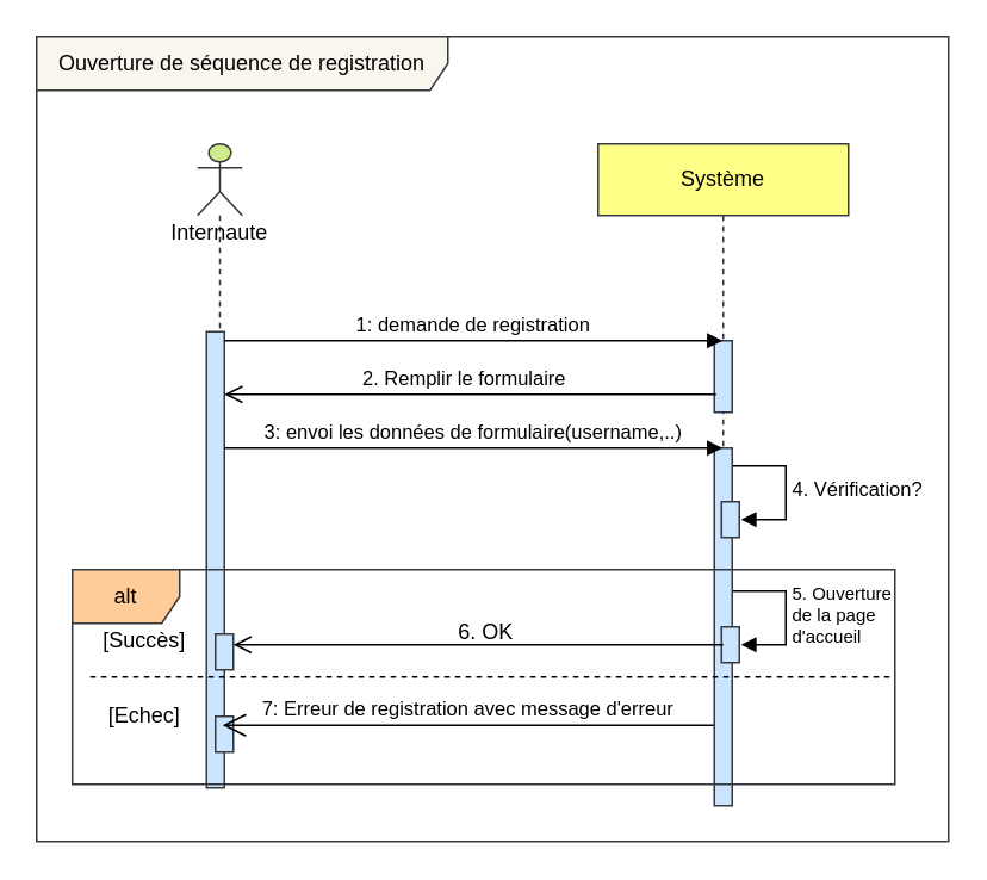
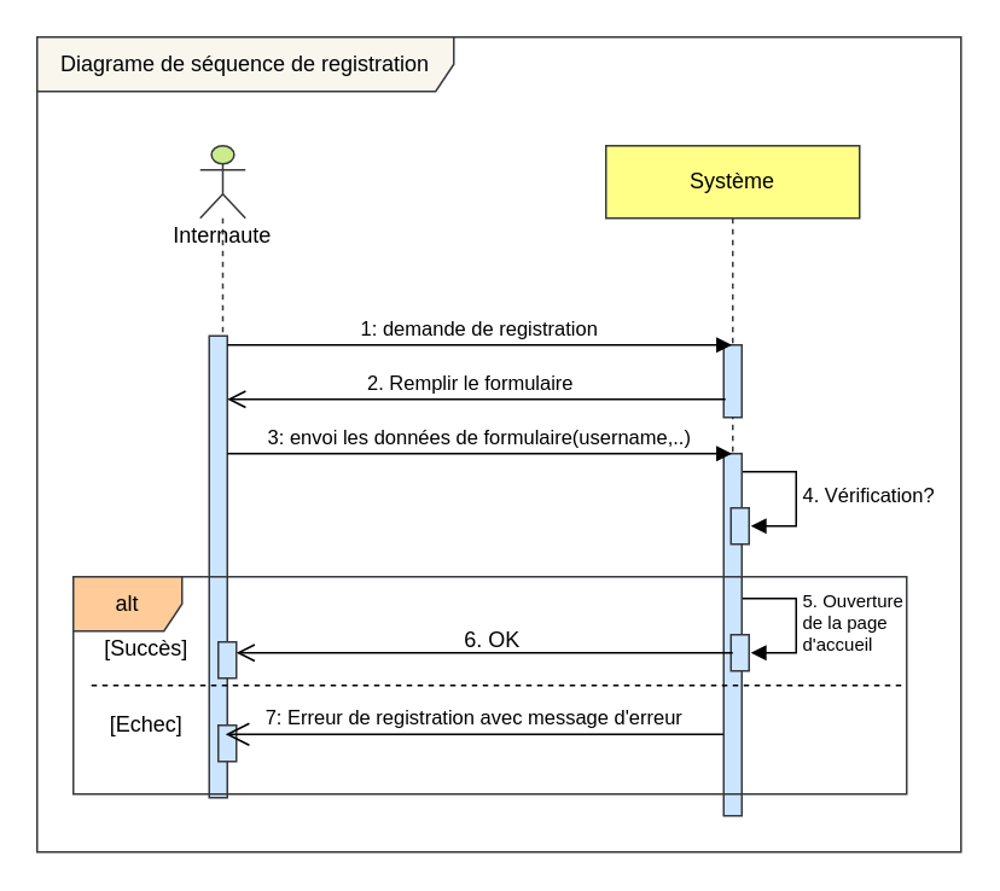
  <mxCell id="0" />
  <mxCell id="1" parent="0" />
  <mxCell id="2" value="Internaute" style="shape=umlLifeline;participant=umlActor;perimeter=lifelinePerimeter;whiteSpace=wrap;html=1;container=1;collapsible=0;recursiveResize=0;verticalAlign=top;spacingTop=36;outlineConnect=0;fillColor=#cdeb8b;strokeColor=#36393d;" parent="1" vertex="1"><mxGeometry x="110" y="80" width="25" height="360" as="geometry" /></mxCell>
  <mxCell id="3" value="" style="html=1;points=[[0,0,0,0,5],[0,1,0,0,-5],[1,0,0,0,5],[1,1,0,0,-5]];perimeter=orthogonalPerimeter;outlineConnect=0;targetShapes=umlLifeline;portConstraint=eastwest;newEdgeStyle={&quot;curved&quot;:0,&quot;rounded&quot;:0};fillColor=#cce5ff;strokeColor=#36393d;" parent="2" vertex="1"><mxGeometry x="5" y="105" width="10" height="255" as="geometry" /></mxCell>
  <mxCell id="4" value="" style="html=1;points=[[0,0,0,0,5],[0,1,0,0,-5],[1,0,0,0,5],[1,1,0,0,-5]];perimeter=orthogonalPerimeter;outlineConnect=0;targetShapes=umlLifeline;portConstraint=eastwest;newEdgeStyle={&quot;curved&quot;:0,&quot;rounded&quot;:0};fillColor=#cce5ff;strokeColor=#36393d;" parent="2" vertex="1"><mxGeometry x="10" y="320" width="10" height="20" as="geometry" /></mxCell>
  <mxCell id="5" value="Système" style="shape=umlLifeline;perimeter=lifelinePerimeter;whiteSpace=wrap;html=1;container=1;collapsible=0;recursiveResize=0;outlineConnect=0;fillColor=#ffff88;strokeColor=#36393d;" parent="1" vertex="1"><mxGeometry x="334" y="80" width="140" height="370" as="geometry" /></mxCell>
  <mxCell id="6" value="" style="html=1;points=[[0,0,0,0,5],[0,1,0,0,-5],[1,0,0,0,5],[1,1,0,0,-5]];perimeter=orthogonalPerimeter;outlineConnect=0;targetShapes=umlLifeline;portConstraint=eastwest;newEdgeStyle={&quot;curved&quot;:0,&quot;rounded&quot;:0};fillColor=#cce5ff;strokeColor=#36393d;" parent="5" vertex="1"><mxGeometry x="65" y="110" width="10" height="40" as="geometry" /></mxCell>
  <mxCell id="7" value="7: Erreur de registration avec message d'erreur" style="html=1;verticalAlign=bottom;endArrow=open;endSize=11;startSize=0;jumpSize=14;" parent="5" edge="1"><mxGeometry relative="1" as="geometry"><mxPoint x="65" y="325" as="sourcePoint" /><mxPoint x="-210" y="325" as="targetPoint" /><Array as="points"><mxPoint x="-95" y="325" /></Array></mxGeometry></mxCell>
  <mxCell id="8" value="&lt;div style=&quot;font-size: 10px;&quot;&gt;&lt;font style=&quot;font-size: 10px;&quot;&gt;5. Ouverture&amp;nbsp;&lt;/font&gt;&lt;/div&gt;&lt;div style=&quot;font-size: 10px;&quot;&gt;&lt;font style=&quot;font-size: 10px;&quot;&gt;de la page&amp;nbsp;&lt;/font&gt;&lt;/div&gt;&lt;div style=&quot;font-size: 10px;&quot;&gt;&lt;font style=&quot;font-size: 10px;&quot;&gt;d'accueil&lt;/font&gt;&lt;/div&gt;" style="html=1;align=left;spacingLeft=2;endArrow=block;rounded=0;edgeStyle=orthogonalEdgeStyle;curved=0;rounded=0;" parent="5" edge="1"><mxGeometry relative="1" as="geometry"><mxPoint x="75" y="250" as="sourcePoint" /><Array as="points"><mxPoint x="105" y="280" /></Array><mxPoint x="80" y="280" as="targetPoint" /></mxGeometry></mxCell>
  <mxCell id="9" value="" style="html=1;verticalAlign=bottom;endArrow=open;endSize=8;" parent="5" target="3" edge="1"><mxGeometry relative="1" as="geometry"><mxPoint x="66" y="140" as="sourcePoint" /><mxPoint x="-204" y="140" as="targetPoint" /><Array as="points"><mxPoint x="-89.5" y="140" /></Array></mxGeometry></mxCell>
  <mxCell id="10" value="2. Remplir le formulaire" style="edgeLabel;html=1;align=center;verticalAlign=middle;resizable=0;points=[];" parent="9" vertex="1" connectable="0"><mxGeometry x="0.307" relative="1" as="geometry"><mxPoint x="38" y="-10" as="offset" /></mxGeometry></mxCell>
  <mxCell id="11" value="4. Vérification?" style="html=1;align=left;spacingLeft=2;endArrow=block;rounded=0;edgeStyle=orthogonalEdgeStyle;curved=0;rounded=0;" parent="5" edge="1"><mxGeometry relative="1" as="geometry"><mxPoint x="75" y="180" as="sourcePoint" /><Array as="points"><mxPoint x="105" y="210" /></Array><mxPoint x="80" y="210" as="targetPoint" /></mxGeometry></mxCell>
  <mxCell id="12" value="" style="html=1;points=[[0,0,0,0,5],[0,1,0,0,-5],[1,0,0,0,5],[1,1,0,0,-5]];perimeter=orthogonalPerimeter;outlineConnect=0;targetShapes=umlLifeline;portConstraint=eastwest;newEdgeStyle={&quot;curved&quot;:0,&quot;rounded&quot;:0};fillColor=#cce5ff;strokeColor=#36393d;" parent="5" vertex="1"><mxGeometry x="65" y="170" width="10" height="200" as="geometry" /></mxCell>
  <mxCell id="13" value="" style="html=1;points=[[0,0,0,0,5],[0,1,0,0,-5],[1,0,0,0,5],[1,1,0,0,-5]];perimeter=orthogonalPerimeter;outlineConnect=0;targetShapes=umlLifeline;portConstraint=eastwest;newEdgeStyle={&quot;curved&quot;:0,&quot;rounded&quot;:0};fillColor=#cce5ff;strokeColor=#36393d;" parent="5" vertex="1"><mxGeometry x="69" y="200" width="10" height="20" as="geometry" /></mxCell>
  <mxCell id="14" value="" style="html=1;points=[[0,0,0,0,5],[0,1,0,0,-5],[1,0,0,0,5],[1,1,0,0,-5]];perimeter=orthogonalPerimeter;outlineConnect=0;targetShapes=umlLifeline;portConstraint=eastwest;newEdgeStyle={&quot;curved&quot;:0,&quot;rounded&quot;:0};fillColor=#cce5ff;strokeColor=#36393d;" parent="5" vertex="1"><mxGeometry x="69" y="270" width="10" height="20" as="geometry" /></mxCell>
  <mxCell id="15" value="[Succès]" style="text;html=1;align=center;verticalAlign=middle;resizable=0;points=[];autosize=1;strokeColor=none;" parent="1" vertex="1"><mxGeometry x="50" y="348" width="60" height="20" as="geometry" /></mxCell>
  <mxCell id="16" value="[Echec]" style="text;html=1;align=center;verticalAlign=middle;resizable=0;points=[];autosize=1;strokeColor=none;" parent="1" vertex="1"><mxGeometry x="50" y="390" width="60" height="20" as="geometry" /></mxCell>
  <mxCell id="17" value="" style="line;strokeWidth=1;fillColor=none;align=left;verticalAlign=middle;spacingTop=-1;spacingLeft=3;spacingRight=3;rotatable=0;labelPosition=right;points=[];portConstraint=eastwest;strokeColor=inherit;dashed=1;" parent="1" vertex="1"><mxGeometry x="50" y="374" width="450" height="8" as="geometry" /></mxCell>
  <mxCell id="18" value="alt" style="shape=umlFrame;whiteSpace=wrap;html=1;fillColor=#ffcc99;strokeColor=#36393d;" parent="1" vertex="1"><mxGeometry x="40" y="318" width="460" height="120" as="geometry" /></mxCell>
  <mxCell id="19" value="1: demande de registration" style="html=1;verticalAlign=bottom;endArrow=block;" parent="1" edge="1"><mxGeometry x="-0.002" width="80" relative="1" as="geometry"><mxPoint x="125" y="190" as="sourcePoint" /><mxPoint x="403.5" y="190" as="targetPoint" /><Array as="points"><mxPoint x="240" y="190" /></Array><mxPoint as="offset" /></mxGeometry></mxCell>
  <mxCell id="20" value="3: envoi les données de formulaire(username,..)" style="html=1;verticalAlign=bottom;endArrow=block;" parent="1" edge="1"><mxGeometry width="80" relative="1" as="geometry"><mxPoint x="125" y="250" as="sourcePoint" /><mxPoint x="403.5" y="250" as="targetPoint" /><Array as="points"><mxPoint x="240" y="250" /></Array></mxGeometry></mxCell>
  <mxCell id="21" value="" style="html=1;points=[[0,0,0,0,5],[0,1,0,0,-5],[1,0,0,0,5],[1,1,0,0,-5]];perimeter=orthogonalPerimeter;outlineConnect=0;targetShapes=umlLifeline;portConstraint=eastwest;newEdgeStyle={&quot;curved&quot;:0,&quot;rounded&quot;:0};fillColor=#cce5ff;strokeColor=#36393d;" parent="1" vertex="1"><mxGeometry x="120" y="354" width="10" height="20" as="geometry" /></mxCell>
  <mxCell id="22" value="" style="html=1;verticalAlign=bottom;endArrow=open;endSize=8;" parent="1" edge="1"><mxGeometry relative="1" as="geometry"><mxPoint x="404" y="360" as="sourcePoint" /><mxPoint x="130" y="360" as="targetPoint" /><Array as="points"><mxPoint x="244.5" y="360" /></Array></mxGeometry></mxCell>
  <mxCell id="23" value="6. OK" style="text;html=1;align=center;verticalAlign=middle;resizable=0;points=[];autosize=1;strokeColor=none;fillColor=none;" parent="1" vertex="1"><mxGeometry x="246" y="338" width="50" height="30" as="geometry" /></mxCell>
- <mxCell id="24" value="&lt;div&gt;Ouverture de séquence de registration&lt;br&gt;&lt;/div&gt;" style="shape=umlFrame;whiteSpace=wrap;html=1;pointerEvents=0;width=230;height=30;fillColor=#f9f7ed;strokeColor=#36393d;" vertex="1" parent="1"><mxGeometry x="20" y="20" width="510" height="450" as="geometry" /></mxCell>
+ <mxCell id="24" value="&lt;div&gt;Diagrame de séquence de registration&lt;br&gt;&lt;/div&gt;" style="shape=umlFrame;whiteSpace=wrap;html=1;pointerEvents=0;width=230;height=30;fillColor=#f9f7ed;strokeColor=#36393d;" vertex="1" parent="1"><mxGeometry x="20" y="20" width="510" height="450" as="geometry" /></mxCell>
